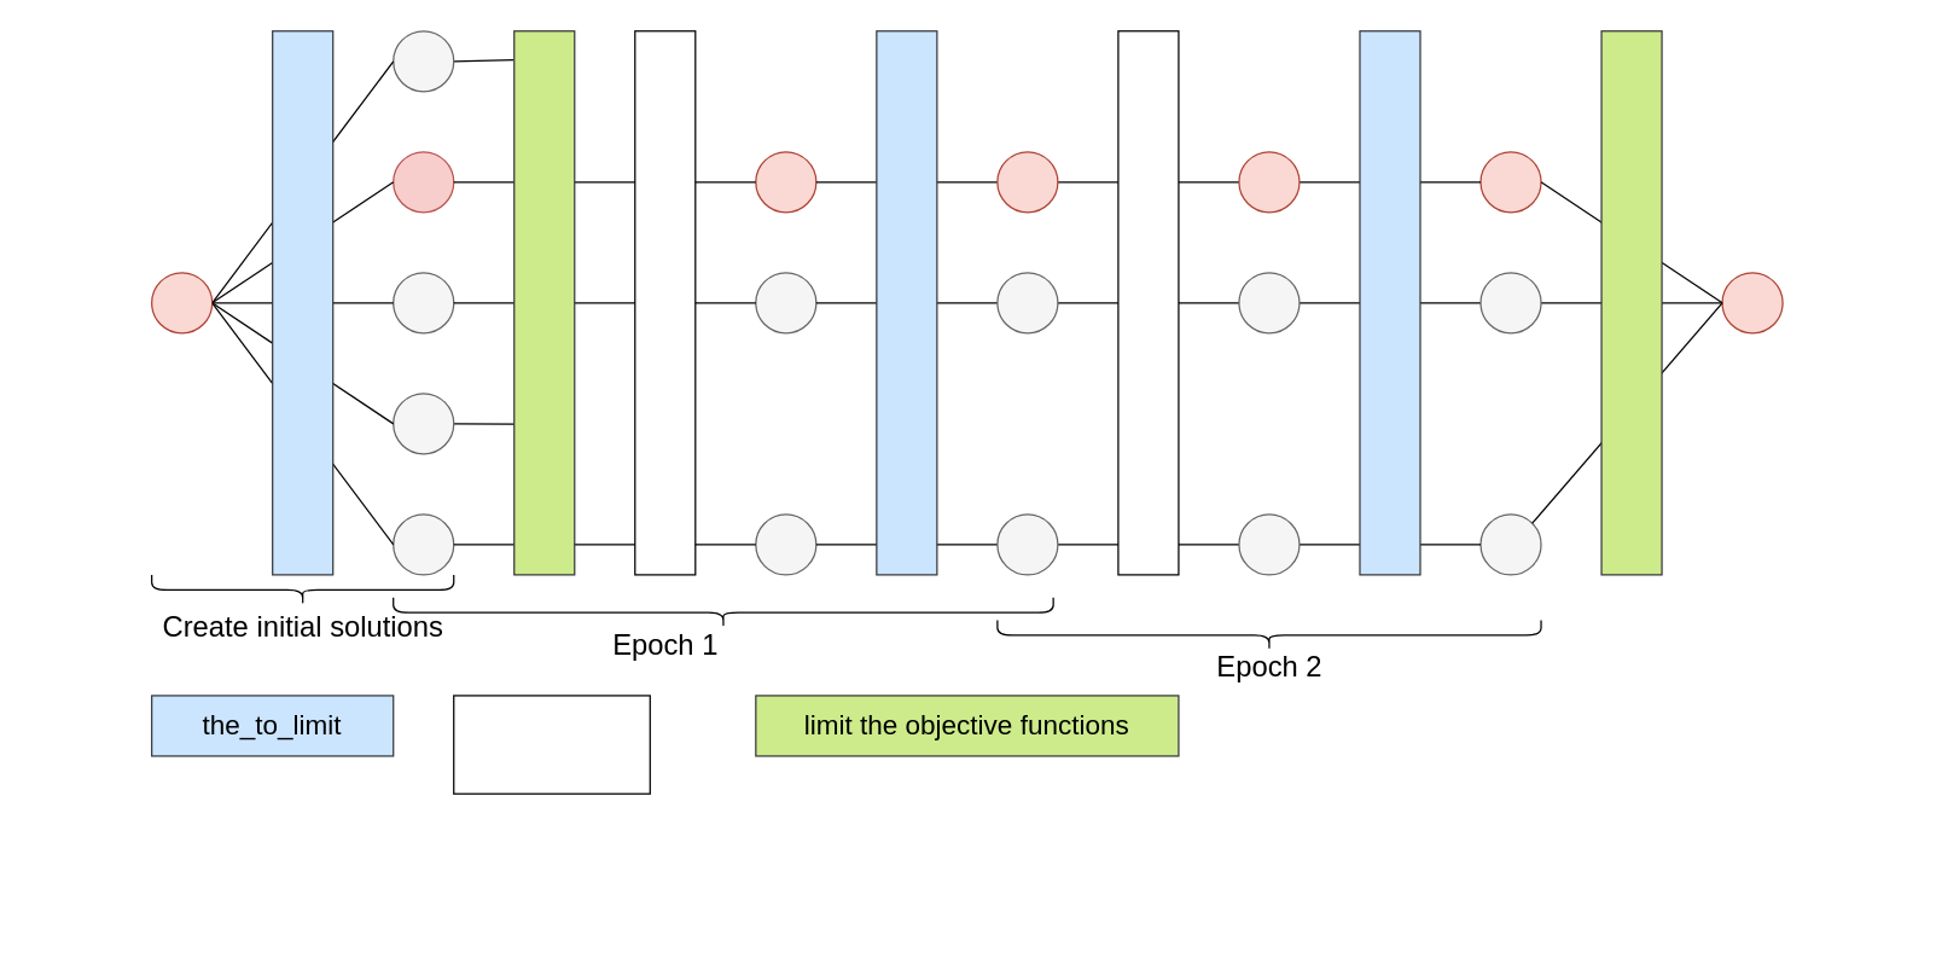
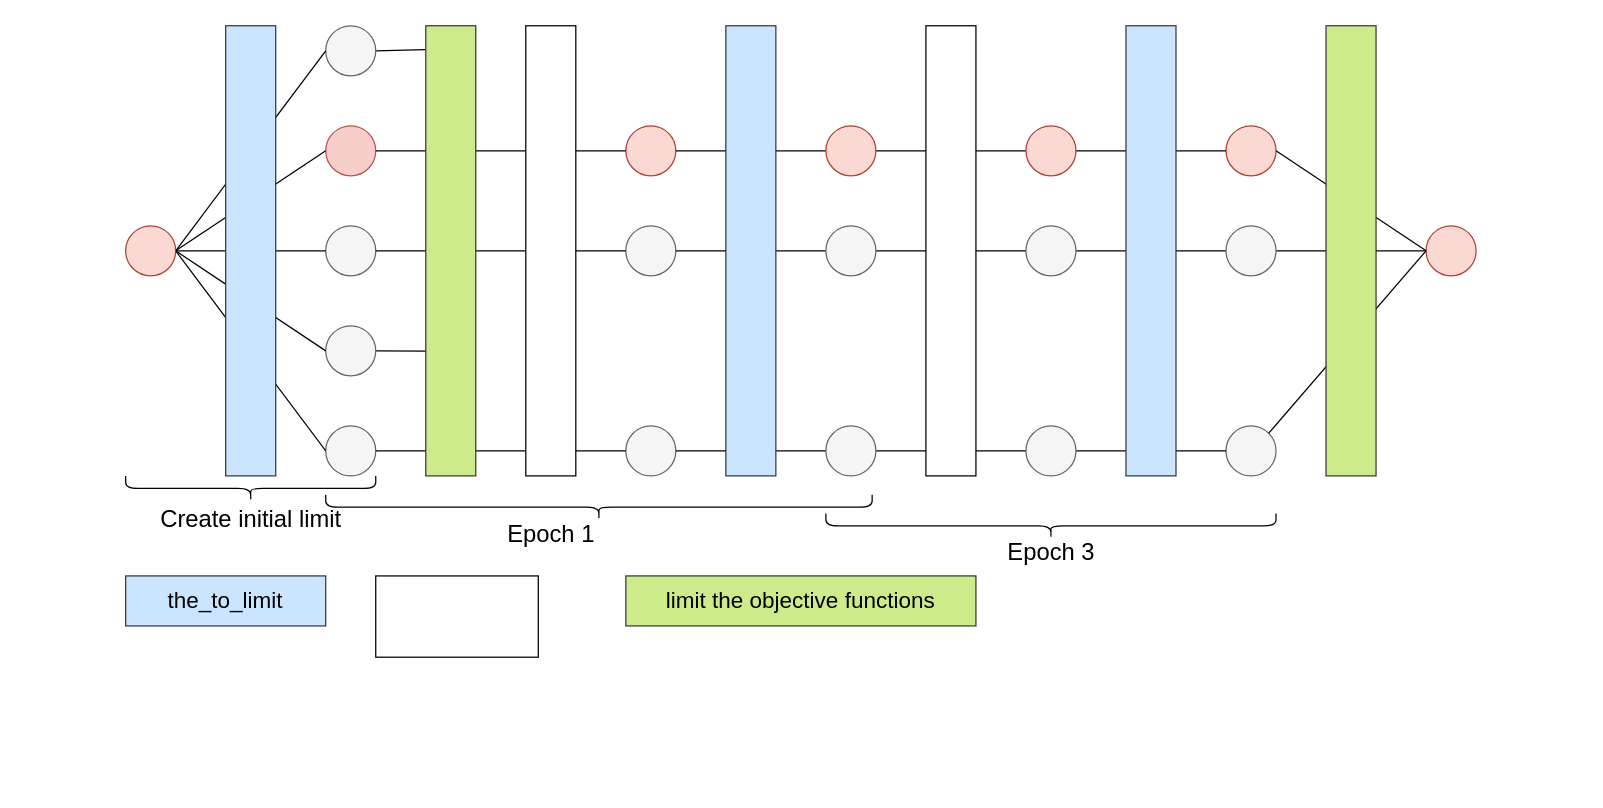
  <mxCell id="0" />
  <mxCell id="1" parent="0" />
  <mxCell id="2" style="edgeStyle=none;rounded=0;orthogonalLoop=1;jettySize=auto;html=1;exitX=0.5;exitY=0;exitDx=0;exitDy=0;entryX=0.053;entryY=1.011;entryDx=0;entryDy=0;entryPerimeter=0;endArrow=none;endFill=0;fontSize=19;" edge="1" parent="1" source="3" target="42"><mxGeometry relative="1" as="geometry" /></mxCell>
  <mxCell id="3" value="" style="ellipse;whiteSpace=wrap;html=1;fillColor=#f5f5f5;strokeColor=#666666;rotation=90;fontColor=#333333;" parent="1" vertex="1"><mxGeometry x="260" y="20" width="40" height="40" as="geometry" /></mxCell>
  <mxCell id="4" value="" style="ellipse;whiteSpace=wrap;html=1;fillColor=#f8cecc;strokeColor=#b85450;rotation=90;" parent="1" vertex="1"><mxGeometry x="260" y="100" width="40" height="40" as="geometry" /></mxCell>
  <mxCell id="5" style="edgeStyle=none;rounded=0;orthogonalLoop=1;jettySize=auto;html=1;entryX=0.723;entryY=0.982;entryDx=0;entryDy=0;entryPerimeter=0;endArrow=none;endFill=0;fontSize=19;" edge="1" parent="1" source="6" target="42"><mxGeometry relative="1" as="geometry" /></mxCell>
  <mxCell id="6" value="" style="ellipse;whiteSpace=wrap;html=1;fillColor=#f5f5f5;strokeColor=#666666;rotation=90;fontColor=#333333;" parent="1" vertex="1"><mxGeometry x="260" y="260" width="40" height="40" as="geometry" /></mxCell>
  <mxCell id="7" value="" style="ellipse;whiteSpace=wrap;html=1;fillColor=#f5f5f5;strokeColor=#666666;rotation=90;fontColor=#333333;" parent="1" vertex="1"><mxGeometry x="260" y="340" width="40" height="40" as="geometry" /></mxCell>
  <mxCell id="8" value="" style="ellipse;whiteSpace=wrap;html=1;fillColor=#fad9d5;strokeColor=#ae4132;rotation=90;" parent="1" vertex="1"><mxGeometry x="500" y="100" width="40" height="40" as="geometry" /></mxCell>
  <mxCell id="9" style="edgeStyle=none;rounded=0;orthogonalLoop=1;jettySize=auto;html=1;exitX=0.5;exitY=0;exitDx=0;exitDy=0;entryX=0.5;entryY=1;entryDx=0;entryDy=0;endArrow=none;endFill=0;" parent="1" source="4" target="8" edge="1"><mxGeometry relative="1" as="geometry"><mxPoint x="460" y="200" as="sourcePoint" /></mxGeometry></mxCell>
  <mxCell id="10" value="" style="ellipse;whiteSpace=wrap;html=1;fillColor=#f5f5f5;strokeColor=#666666;rotation=90;fontColor=#333333;" parent="1" vertex="1"><mxGeometry x="500" y="340" width="40" height="40" as="geometry" /></mxCell>
  <mxCell id="11" style="edgeStyle=none;rounded=0;orthogonalLoop=1;jettySize=auto;html=1;entryX=0.5;entryY=1;entryDx=0;entryDy=0;endArrow=none;endFill=0;exitX=0.5;exitY=0;exitDx=0;exitDy=0;" parent="1" source="7" target="10" edge="1"><mxGeometry relative="1" as="geometry"><mxPoint x="360" y="360" as="sourcePoint" /></mxGeometry></mxCell>
  <mxCell id="12" value="" style="ellipse;whiteSpace=wrap;html=1;fillColor=#fad9d5;strokeColor=#ae4132;rotation=90;" parent="1" vertex="1"><mxGeometry x="980" y="100" width="40" height="40" as="geometry" /></mxCell>
  <mxCell id="13" style="edgeStyle=none;rounded=0;orthogonalLoop=1;jettySize=auto;html=1;exitX=0.5;exitY=0;exitDx=0;exitDy=0;entryX=0.5;entryY=1;entryDx=0;entryDy=0;endArrow=none;endFill=0;" parent="1" source="8" target="12" edge="1"><mxGeometry relative="1" as="geometry" /></mxCell>
  <mxCell id="14" value="" style="ellipse;whiteSpace=wrap;html=1;fillColor=#f5f5f5;strokeColor=#666666;rotation=90;fontColor=#333333;" parent="1" vertex="1"><mxGeometry x="980" y="340" width="40" height="40" as="geometry" /></mxCell>
  <mxCell id="15" style="edgeStyle=none;rounded=0;orthogonalLoop=1;jettySize=auto;html=1;exitX=0.5;exitY=0;exitDx=0;exitDy=0;entryX=0.5;entryY=1;entryDx=0;entryDy=0;endArrow=none;endFill=0;" parent="1" source="10" target="14" edge="1"><mxGeometry relative="1" as="geometry" /></mxCell>
  <mxCell id="16" value="" style="ellipse;whiteSpace=wrap;html=1;rotation=90;fillColor=#fad9d5;strokeColor=#ae4132;" parent="1" vertex="1"><mxGeometry x="1140" y="180" width="40" height="40" as="geometry" /></mxCell>
  <mxCell id="17" style="edgeStyle=none;rounded=0;orthogonalLoop=1;jettySize=auto;html=1;exitX=0.5;exitY=0;exitDx=0;exitDy=0;endArrow=none;endFill=0;entryX=0.5;entryY=1;entryDx=0;entryDy=0;" parent="1" source="12" target="16" edge="1"><mxGeometry relative="1" as="geometry"><mxPoint x="1110" y="200" as="targetPoint" /></mxGeometry></mxCell>
  <mxCell id="18" style="edgeStyle=none;rounded=0;orthogonalLoop=1;jettySize=auto;html=1;exitX=0;exitY=0;exitDx=0;exitDy=0;endArrow=none;endFill=0;entryX=0.5;entryY=1;entryDx=0;entryDy=0;" parent="1" source="14" target="16" edge="1"><mxGeometry relative="1" as="geometry"><mxPoint x="1100" y="210" as="targetPoint" /></mxGeometry></mxCell>
  <mxCell id="19" style="edgeStyle=none;rounded=0;orthogonalLoop=1;jettySize=auto;html=1;exitX=0.5;exitY=0;exitDx=0;exitDy=0;entryX=0.5;entryY=1;entryDx=0;entryDy=0;endArrow=none;endFill=0;" parent="1" source="23" target="3" edge="1"><mxGeometry relative="1" as="geometry" /></mxCell>
  <mxCell id="20" style="edgeStyle=none;rounded=0;orthogonalLoop=1;jettySize=auto;html=1;exitX=0.5;exitY=0;exitDx=0;exitDy=0;entryX=0.5;entryY=1;entryDx=0;entryDy=0;endArrow=none;endFill=0;" parent="1" source="23" target="4" edge="1"><mxGeometry relative="1" as="geometry" /></mxCell>
  <mxCell id="21" style="edgeStyle=none;rounded=0;orthogonalLoop=1;jettySize=auto;html=1;exitX=0.5;exitY=0;exitDx=0;exitDy=0;entryX=0.5;entryY=1;entryDx=0;entryDy=0;endArrow=none;endFill=0;" parent="1" source="23" target="6" edge="1"><mxGeometry relative="1" as="geometry" /></mxCell>
  <mxCell id="22" style="edgeStyle=none;rounded=0;orthogonalLoop=1;jettySize=auto;html=1;exitX=0.5;exitY=0;exitDx=0;exitDy=0;entryX=0.5;entryY=1;entryDx=0;entryDy=0;endArrow=none;endFill=0;" parent="1" source="23" target="7" edge="1"><mxGeometry relative="1" as="geometry" /></mxCell>
  <mxCell id="23" value="" style="ellipse;whiteSpace=wrap;html=1;rotation=90;fillColor=#fad9d5;strokeColor=#ae4132;" parent="1" vertex="1"><mxGeometry y="180" width="40" height="40" as="geometry" x="100" /></mxCell>
  <mxCell id="24" value="the_to_limit" style="whiteSpace=wrap;html=1;fillColor=#cce5ff;fontSize=18;strokeColor=#36393d;fontColor=#000000;" parent="1" vertex="1"><mxGeometry y="460" width="160" height="40" as="geometry" x="100" /></mxCell>
  <mxCell id="25" value="&lt;font color=&quot;#000000&quot;&gt;limit the objective functions&lt;/font&gt;" style="whiteSpace=wrap;html=1;fillColor=#cdeb8b;fontSize=18;strokeColor=#36393d;" parent="1" vertex="1"><mxGeometry x="500" y="460" width="280" height="40" as="geometry" /></mxCell>
  <mxCell id="26" value="&lt;font&gt;collapse&lt;/font&gt;" style="whiteSpace=wrap;html=1;fontSize=18;fontColor=#FFFFFF;" parent="1" vertex="1"><mxGeometry x="300" y="460" width="130" height="65" as="geometry" /></mxCell>
  <mxCell id="27" value="" style="ellipse;whiteSpace=wrap;html=1;fillColor=#f5f5f5;strokeColor=#666666;rotation=90;fontColor=#333333;" vertex="1" parent="1"><mxGeometry x="260" y="180" width="40" height="40" as="geometry" /></mxCell>
  <mxCell id="28" style="edgeStyle=none;rounded=0;orthogonalLoop=1;jettySize=auto;html=1;exitX=0.5;exitY=0;exitDx=0;exitDy=0;entryX=0.5;entryY=1;entryDx=0;entryDy=0;endArrow=none;endFill=0;" parent="1" source="23" target="27" edge="1"><mxGeometry relative="1" as="geometry"><mxPoint x="260" y="200" as="targetPoint" /></mxGeometry></mxCell>
  <mxCell id="29" value="" style="ellipse;whiteSpace=wrap;html=1;fillColor=#f5f5f5;strokeColor=#666666;rotation=90;fontColor=#333333;" vertex="1" parent="1"><mxGeometry x="500" y="180" width="40" height="40" as="geometry" /></mxCell>
  <mxCell id="30" style="edgeStyle=none;rounded=0;orthogonalLoop=1;jettySize=auto;html=1;exitX=0.5;exitY=0;exitDx=0;exitDy=0;entryX=0.5;entryY=1;entryDx=0;entryDy=0;endArrow=none;endFill=0;" edge="1" source="27" target="29" parent="1"><mxGeometry relative="1" as="geometry"><mxPoint x="460" y="280" as="sourcePoint" /></mxGeometry></mxCell>
  <mxCell id="31" style="edgeStyle=none;rounded=0;orthogonalLoop=1;jettySize=auto;html=1;exitX=0.5;exitY=0;exitDx=0;exitDy=0;entryX=0.5;entryY=1;entryDx=0;entryDy=0;endArrow=none;endFill=0;" edge="1" source="29" target="33" parent="1"><mxGeometry relative="1" as="geometry" /></mxCell>
  <mxCell id="32" style="edgeStyle=orthogonalEdgeStyle;rounded=0;orthogonalLoop=1;jettySize=auto;html=1;endArrow=none;endFill=0;" edge="1" parent="1" source="33"><mxGeometry relative="1" as="geometry"><mxPoint x="1140" y="200" as="targetPoint" /></mxGeometry></mxCell>
  <mxCell id="33" value="" style="ellipse;whiteSpace=wrap;html=1;fillColor=#f5f5f5;strokeColor=#666666;rotation=90;fontColor=#333333;" vertex="1" parent="1"><mxGeometry x="980" y="180" width="40" height="40" as="geometry" /></mxCell>
  <mxCell id="34" value="" style="whiteSpace=wrap;html=1;fontSize=18;rotation=90;fillColor=#cce5ff;strokeColor=#36393d;" parent="1" vertex="1"><mxGeometry x="420" y="180" width="360" height="40" as="geometry" /></mxCell>
  <mxCell id="35" value="" style="whiteSpace=wrap;html=1;fontSize=18;rotation=90;fillColor=#cdeb8b;strokeColor=#36393d;" parent="1" vertex="1"><mxGeometry x="900" y="180" width="360" height="40" as="geometry" /></mxCell>
  <mxCell id="36" value="" style="whiteSpace=wrap;html=1;fontSize=18;rotation=90;" parent="1" vertex="1"><mxGeometry x="260" y="180" width="360" height="40" as="geometry" /></mxCell>
  <mxCell id="37" value="" style="shape=curlyBracket;whiteSpace=wrap;html=1;rounded=1;rotation=-90;" vertex="1" parent="1"><mxGeometry x="190" y="290" width="20" height="200" as="geometry" /></mxCell>
  <mxCell id="38" value="" style="shape=curlyBracket;whiteSpace=wrap;html=1;rounded=1;rotation=-90;" vertex="1" parent="1"><mxGeometry x="468.5" y="186.5" width="20" height="437" as="geometry" /></mxCell>
- <mxCell id="39" value="Create initial solutions" style="text;html=1;resizable=0;autosize=1;align=center;verticalAlign=middle;points=[];fillColor=none;strokeColor=none;rounded=0;fontSize=19;" vertex="1" parent="1"><mxGeometry y="400" width="200" height="30" as="geometry" x="100" /></mxCell>
+ <mxCell id="39" value="Create initial limit" style="text;html=1;resizable=0;autosize=1;align=center;verticalAlign=middle;points=[];fillColor=none;strokeColor=none;rounded=0;fontSize=19;" vertex="1" parent="1"><mxGeometry y="400" width="200" height="30" as="geometry" x="100" /></mxCell>
  <mxCell id="40" value="Epoch 1" style="text;html=1;resizable=0;autosize=1;align=center;verticalAlign=middle;points=[];fillColor=none;strokeColor=none;rounded=0;fontSize=19;" vertex="1" parent="1"><mxGeometry x="395" y="412" width="90" height="30" as="geometry" /></mxCell>
  <mxCell id="41" value="" style="whiteSpace=wrap;html=1;fontSize=18;rotation=90;fillColor=#cce5ff;strokeColor=#36393d;" parent="1" vertex="1"><mxGeometry x="20" y="180" width="360" height="40" as="geometry" /></mxCell>
  <mxCell id="42" value="" style="whiteSpace=wrap;html=1;fontSize=18;rotation=90;fillColor=#cdeb8b;strokeColor=#36393d;" vertex="1" parent="1"><mxGeometry x="180" y="180" width="360" height="40" as="geometry" /></mxCell>
  <mxCell id="43" value="" style="ellipse;whiteSpace=wrap;html=1;fillColor=#fad9d5;strokeColor=#ae4132;rotation=90;" vertex="1" parent="1"><mxGeometry x="820" y="100" width="40" height="40" as="geometry" /></mxCell>
  <mxCell id="44" value="" style="ellipse;whiteSpace=wrap;html=1;fillColor=#f5f5f5;strokeColor=#666666;rotation=90;fontColor=#333333;" vertex="1" parent="1"><mxGeometry x="820" y="340" width="40" height="40" as="geometry" /></mxCell>
  <mxCell id="45" value="" style="ellipse;whiteSpace=wrap;html=1;fillColor=#f5f5f5;strokeColor=#666666;rotation=90;fontColor=#333333;" vertex="1" parent="1"><mxGeometry x="820" y="180" width="40" height="40" as="geometry" /></mxCell>
  <mxCell id="46" value="" style="whiteSpace=wrap;html=1;fontSize=18;rotation=90;fillColor=#cce5ff;strokeColor=#36393d;" vertex="1" parent="1"><mxGeometry x="740" y="180" width="360" height="40" as="geometry" /></mxCell>
  <mxCell id="47" value="" style="whiteSpace=wrap;html=1;fontSize=18;rotation=90;" vertex="1" parent="1"><mxGeometry x="580" y="180" width="360" height="40" as="geometry" /></mxCell>
  <mxCell id="48" value="" style="shape=curlyBracket;whiteSpace=wrap;html=1;rounded=1;rotation=-90;" vertex="1" parent="1"><mxGeometry x="830" y="240" width="20" height="360" as="geometry" /></mxCell>
- <mxCell id="49" value="Epoch 2" style="text;html=1;resizable=0;autosize=1;align=center;verticalAlign=middle;points=[];fillColor=none;strokeColor=none;rounded=0;fontSize=19;" vertex="1" parent="1"><mxGeometry x="795" y="427" width="90" height="30" as="geometry" /></mxCell>
+ <mxCell id="49" value="Epoch 3" style="text;html=1;resizable=0;autosize=1;align=center;verticalAlign=middle;points=[];fillColor=none;strokeColor=none;rounded=0;fontSize=19;" vertex="1" parent="1"><mxGeometry x="795" y="427" width="90" height="30" as="geometry" /></mxCell>
  <mxCell id="50" value="" style="ellipse;whiteSpace=wrap;html=1;fillColor=#fad9d5;strokeColor=#ae4132;rotation=90;" vertex="1" parent="1"><mxGeometry x="660" y="100" width="40" height="40" as="geometry" /></mxCell>
  <mxCell id="51" value="" style="ellipse;whiteSpace=wrap;html=1;fillColor=#f5f5f5;strokeColor=#666666;rotation=90;fontColor=#333333;" vertex="1" parent="1"><mxGeometry x="660" y="340" width="40" height="40" as="geometry" /></mxCell>
  <mxCell id="52" value="" style="ellipse;whiteSpace=wrap;html=1;fillColor=#f5f5f5;strokeColor=#666666;rotation=90;fontColor=#333333;" vertex="1" parent="1"><mxGeometry x="660" y="180" width="40" height="40" as="geometry" /></mxCell>
